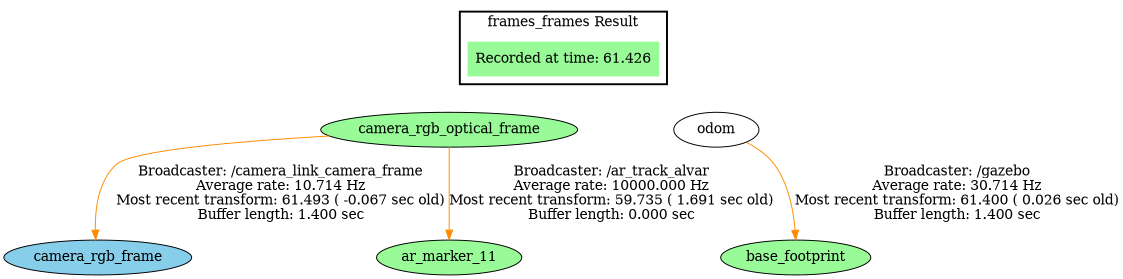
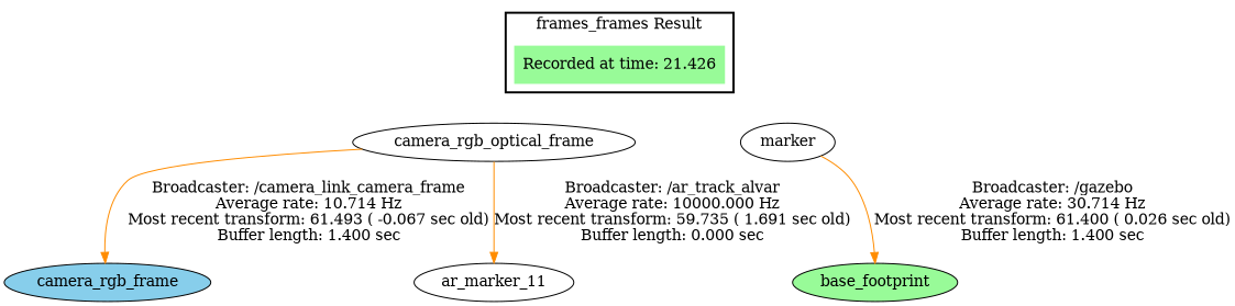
  digraph {
    node [fillcolor=palegreen style=filled]
    edge [color=darkorange]
-   "Recorded at time: 61.426" [shape=plaintext]
-   camera_rgb_optical_frame
-   odom [fillcolor=white]
+   "Recorded at time: 61.426" [shape=plaintext label="Recorded at time: 21.426"]
+   camera_rgb_optical_frame [fillcolor=white]
+   odom [fillcolor=white label=marker]
    camera_rgb_frame [fillcolor=skyblue]
-   ar_marker_11
+   ar_marker_11 [fillcolor=white]
    base_footprint
    subgraph cluster_1 {
      color=black
      label="frames_frames Result"
      style=bold
      "Recorded at time: 61.426"
    }
    "Recorded at time: 61.426" -> camera_rgb_optical_frame [style=invis color=""]
    "Recorded at time: 61.426" -> odom [style=invis color=""]
    camera_rgb_optical_frame -> camera_rgb_frame [label="Broadcaster: /camera_link_camera_frame\nAverage rate: 10.714 Hz\nMost recent transform: 61.493 ( -0.067 sec old)\nBuffer length: 1.400 sec\n"]
    camera_rgb_optical_frame -> ar_marker_11 [label="Broadcaster: /ar_track_alvar\nAverage rate: 10000.000 Hz\nMost recent transform: 59.735 ( 1.691 sec old)\nBuffer length: 0.000 sec\n"]
    odom -> base_footprint [label="Broadcaster: /gazebo\nAverage rate: 30.714 Hz\nMost recent transform: 61.400 ( 0.026 sec old)\nBuffer length: 1.400 sec\n"]
  }
